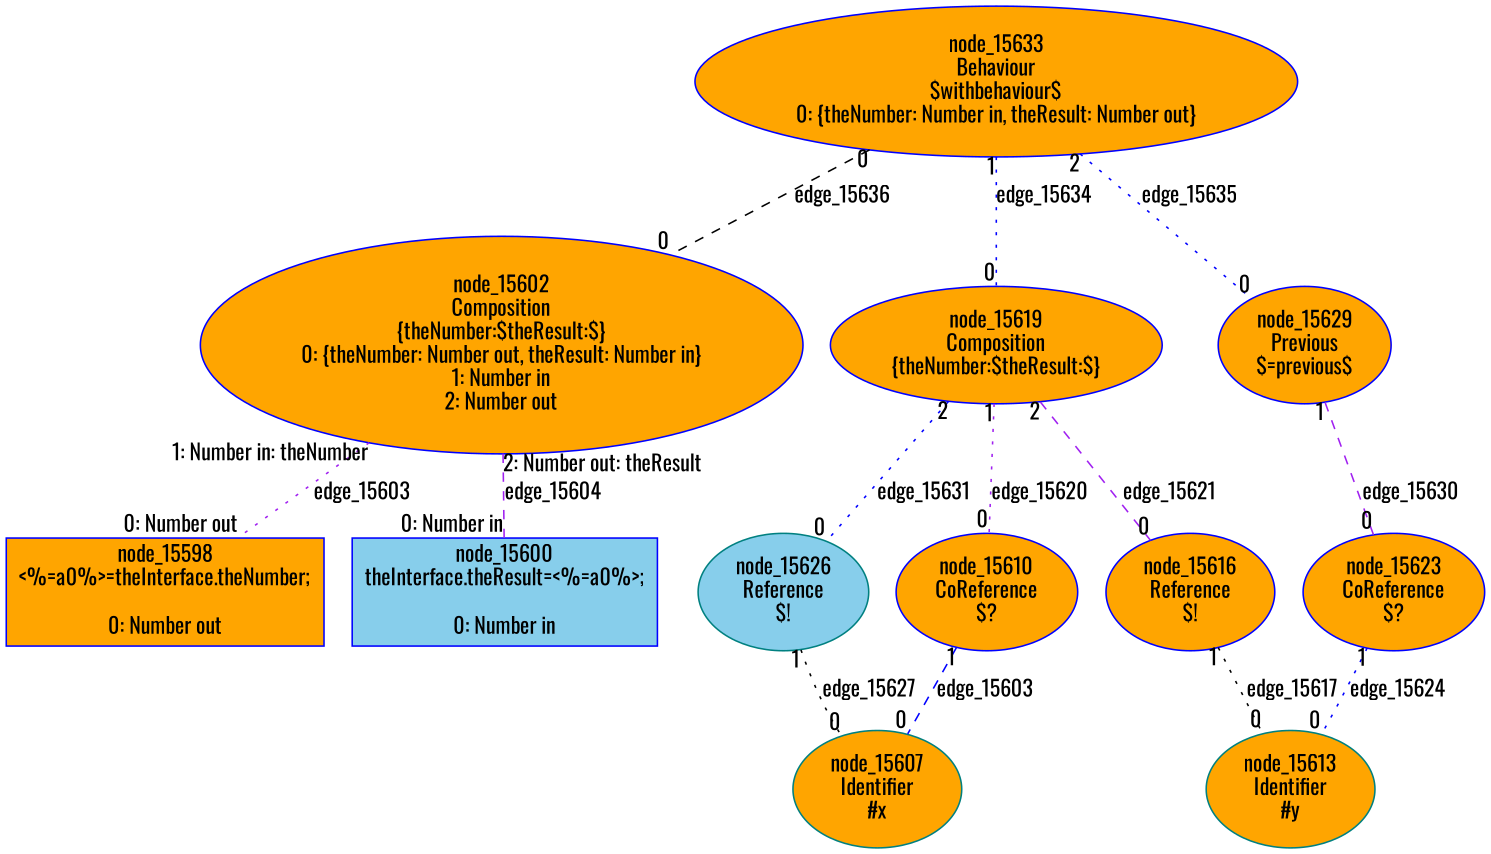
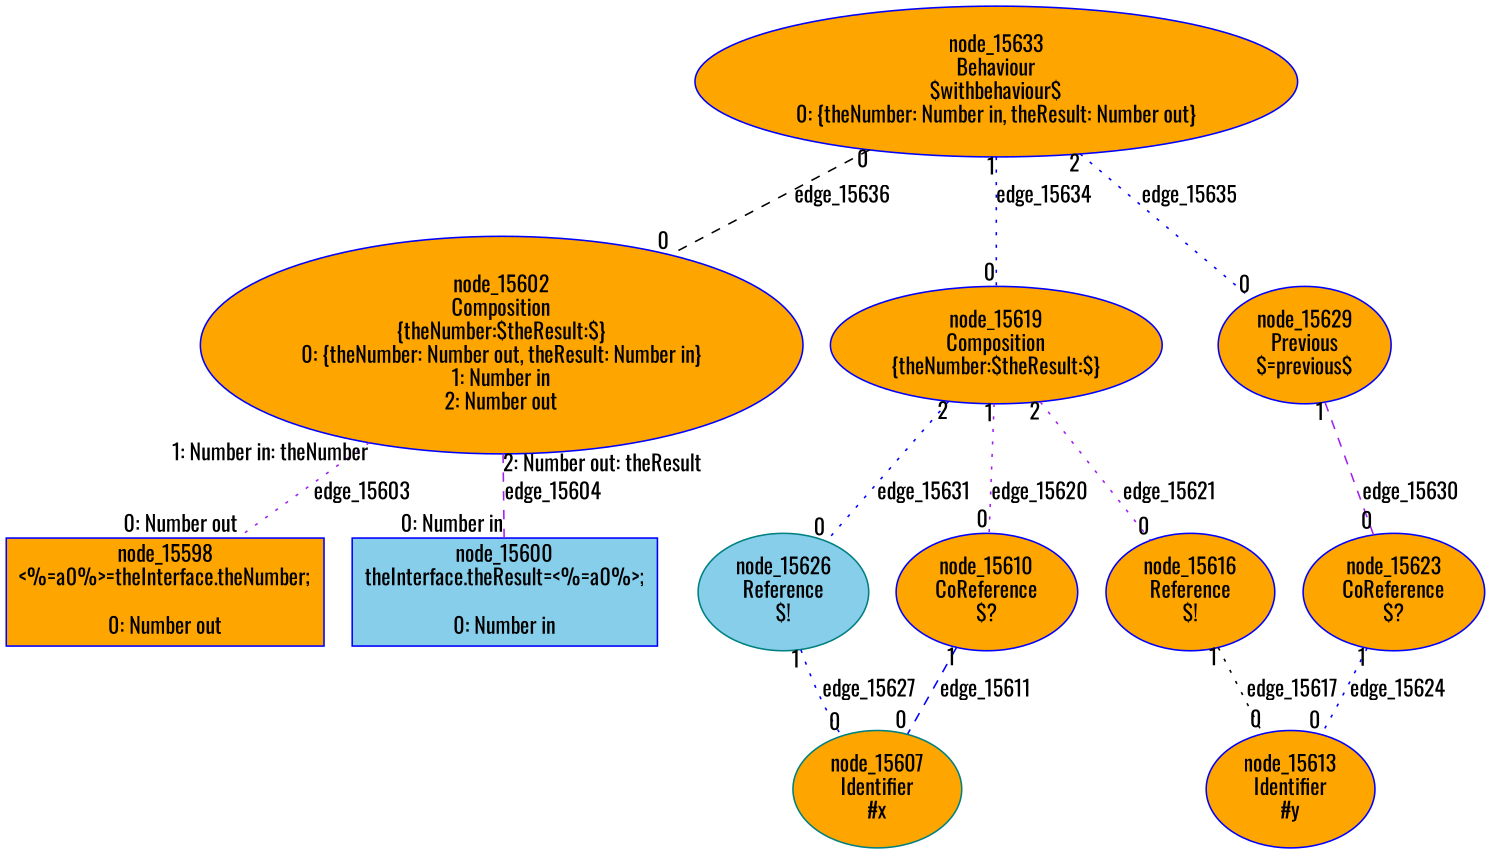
  digraph {
    fontname=Oswald
    node [color=blue fillcolor=orange fontname=Oswald shape=ellipse style=filled]
    edge [arrowHead=none arrowsize=1 color=blue dir=none fontname=Oswald headlabel=0 style=dotted taillabel=1]
    n1 [label="node_15598\n<%=a0%>=theInterface.theNumber;\n\n0: Number out" shape=box]
    n2 [fillcolor=skyblue label="node_15600\ntheInterface.theResult=<%=a0%>;\n\n0: Number in" shape=box]
    n3 [label="node_15602\nComposition\n{theNumber:$theResult:$}\n0: {theNumber: Number out, theResult: Number in}\n1: Number in\n2: Number out"]
    n4 [color=teal label="node_15607\nIdentifier\n#x\n"]
    n5 [label="node_15610\nCoReference\n$?\n"]
-   n6 [color=teal label="node_15613\nIdentifier\n#y\n"]
+   n6 [label="node_15613\nIdentifier\n#y\n"]
    n7 [label="node_15616\nReference\n$!\n"]
    n8 [label="node_15619\nComposition\n{theNumber:$theResult:$}\n"]
    n9 [color=teal fillcolor=skyblue label="node_15626\nReference\n$!\n"]
    n10 [label="node_15623\nCoReference\n$?\n"]
    n11 [label="node_15629\nPrevious\n$=previous$\n"]
    n12 [label="node_15633\nBehaviour\n$withbehaviour$\n0: {theNumber: Number in, theResult: Number out}"]
    n3 -> n1 [color=purple headlabel="0: Number out" label=edge_15603 taillabel="1: Number in: theNumber"]
    n3 -> n2 [color=purple headlabel="0: Number in" label=edge_15604 style=dashed taillabel="2: Number out: theResult"]
-   n5 -> n4 [label=edge_15603 style=dashed]
+   n5 -> n4 [label=edge_15611 style=dashed]
    n7 -> n6 [color=black label=edge_15617]
    n8 -> n5 [color=purple label=edge_15620]
-   n8 -> n7 [color=purple label=edge_15621 style=dashed taillabel=2]
+   n8 -> n7 [color=purple label=edge_15621 taillabel=2]
    n8 -> n9 [label=edge_15631 taillabel=2]
-   n9 -> n4 [color=black label=edge_15627]
+   n9 -> n4 [label=edge_15627]
    n10 -> n6 [label=edge_15624]
    n11 -> n10 [color=purple label=edge_15630 style=dashed]
    n12 -> n3 [color=black label=edge_15636 style=dashed taillabel=0]
    n12 -> n8 [label=edge_15634]
    n12 -> n11 [label=edge_15635 taillabel=2]
  }
